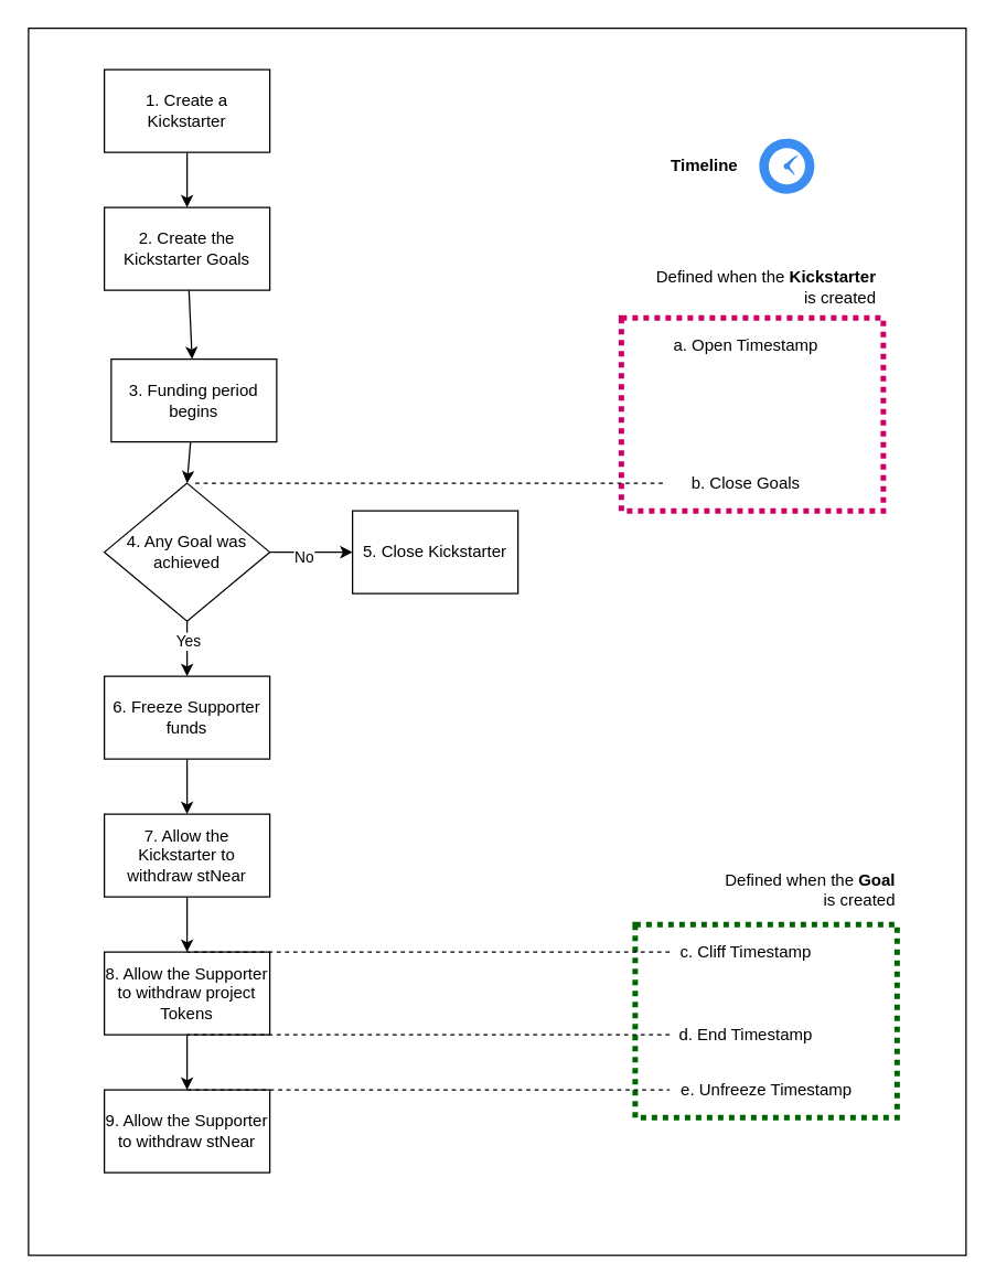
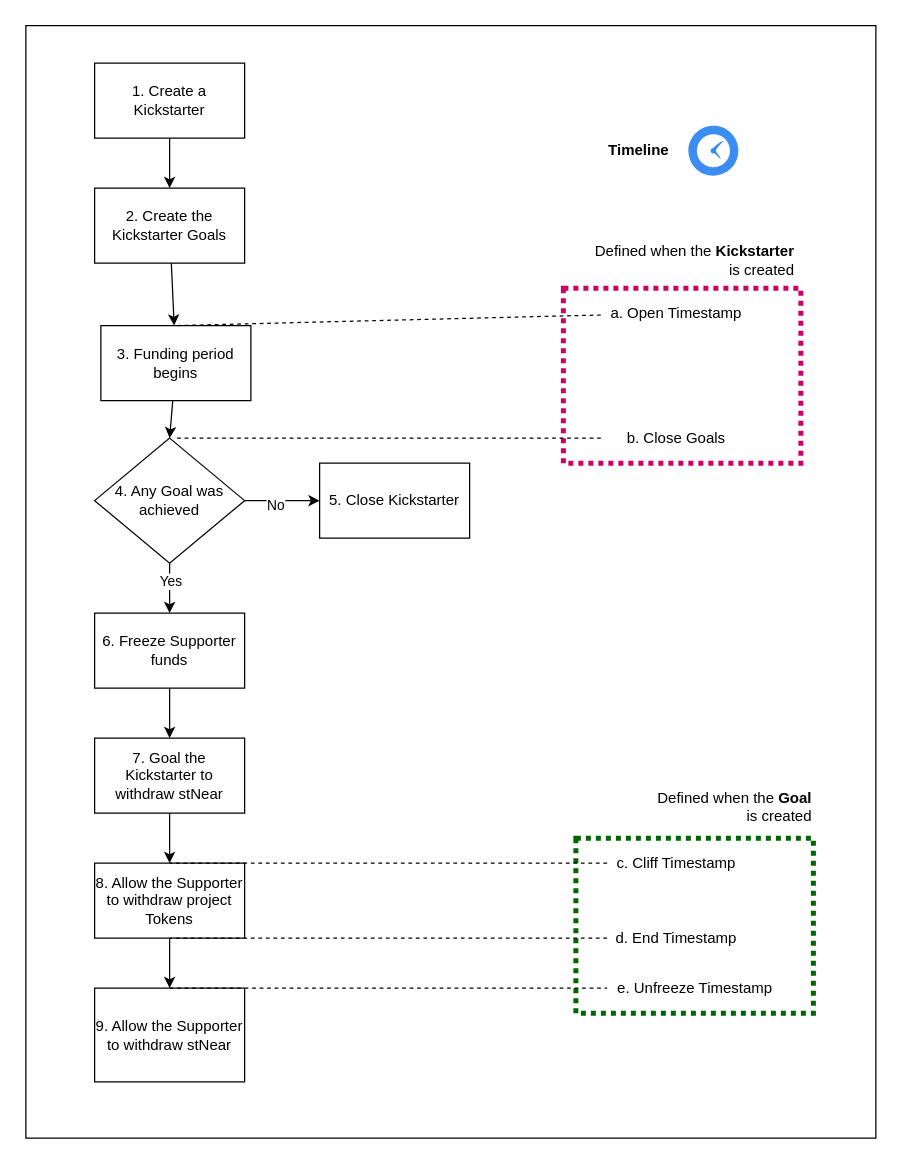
  <mxCell id="0" />
  <mxCell id="1" parent="0" />
  <mxCell id="2" value="" style="rounded=0;whiteSpace=wrap;html=1;fillColor=#FFFFFF;fontStyle=0" vertex="1" parent="1"><mxGeometry x="20" y="20" width="680" height="890" as="geometry" /></mxCell>
  <mxCell id="3" value="" style="whiteSpace=wrap;html=1;labelBackgroundColor=#FFFFFF;fontColor=#000000;strokeColor=#006600;fillColor=none;dashed=1;dashPattern=1 1;strokeWidth=4;" vertex="1" parent="1"><mxGeometry x="460" y="670" width="190" height="140" as="geometry" /></mxCell>
  <mxCell id="4" value="" style="whiteSpace=wrap;html=1;labelBackgroundColor=#FFFFFF;fontColor=#000000;strokeColor=#CC0066;fillColor=none;dashed=1;dashPattern=1 1;strokeWidth=4;" vertex="1" parent="1"><mxGeometry x="450" y="230" width="190" height="140" as="geometry" /></mxCell>
  <mxCell id="5" value="" style="edgeStyle=none;html=1;strokeColor=#000000;" edge="1" parent="1" source="6" target="8"><mxGeometry relative="1" as="geometry" /></mxCell>
  <mxCell id="6" value="&lt;font color=&quot;#000000&quot;&gt;1. Create a Kickstarter&lt;/font&gt;" style="whiteSpace=wrap;html=1;fillColor=#FFFFFF;strokeColor=#000000;" vertex="1" parent="1"><mxGeometry x="75" y="50" width="120" height="60" as="geometry" /></mxCell>
  <mxCell id="7" value="" style="edgeStyle=none;html=1;strokeColor=#000000;" edge="1" parent="1" source="8" target="10"><mxGeometry relative="1" as="geometry" /></mxCell>
  <mxCell id="8" value="&lt;font color=&quot;#000000&quot;&gt;2. Create the Kickstarter Goals&lt;/font&gt;" style="whiteSpace=wrap;html=1;fillColor=#FFFFFF;strokeColor=#000000;" vertex="1" parent="1"><mxGeometry x="75" y="150" width="120" height="60" as="geometry" /></mxCell>
  <mxCell id="9" value="" style="edgeStyle=none;html=1;strokeColor=#000000;entryX=0.5;entryY=0;entryDx=0;entryDy=0;" edge="1" parent="1" source="10" target="15"><mxGeometry relative="1" as="geometry"><mxPoint x="585" y="80" as="targetPoint" /></mxGeometry></mxCell>
  <mxCell id="10" value="&lt;font color=&quot;#000000&quot;&gt;3. Funding period begins&lt;/font&gt;" style="whiteSpace=wrap;html=1;fillColor=#FFFFFF;strokeColor=#000000;" vertex="1" parent="1"><mxGeometry x="80" y="260" width="120" height="60" as="geometry" /></mxCell>
  <mxCell id="11" value="" style="edgeStyle=none;html=1;fontColor=#000000;strokeColor=#000000;" edge="1" parent="1" source="15" target="17"><mxGeometry relative="1" as="geometry" /></mxCell>
  <mxCell id="12" value="&lt;span style=&quot;background-color: rgb(255 , 255 , 255)&quot;&gt;Yes&lt;/span&gt;" style="edgeLabel;html=1;align=center;verticalAlign=middle;resizable=0;points=[];fontColor=#000000;" vertex="1" connectable="0" parent="11"><mxGeometry x="-0.279" y="-1" relative="1" as="geometry"><mxPoint x="1" as="offset" /></mxGeometry></mxCell>
  <mxCell id="13" value="" style="edgeStyle=none;html=1;fontColor=#000000;strokeColor=#000000;" edge="1" parent="1" source="15" target="18"><mxGeometry relative="1" as="geometry" /></mxCell>
  <mxCell id="14" value="No" style="edgeLabel;html=1;align=center;verticalAlign=middle;resizable=0;points=[];fontColor=#000000;labelBackgroundColor=#FFFFFF;" vertex="1" connectable="0" parent="13"><mxGeometry x="-0.212" y="-3" relative="1" as="geometry"><mxPoint as="offset" /></mxGeometry></mxCell>
  <mxCell id="15" value="&lt;font color=&quot;#000000&quot;&gt;4. Any Goal was&lt;br&gt;achieved&lt;/font&gt;" style="rhombus;whiteSpace=wrap;html=1;fillColor=#FFFFFF;strokeColor=#000000;" vertex="1" parent="1"><mxGeometry x="75" y="350" width="120" height="100" as="geometry" /></mxCell>
  <mxCell id="16" value="" style="edgeStyle=none;html=1;fontColor=#000000;strokeColor=#000000;" edge="1" parent="1" source="17" target="20"><mxGeometry relative="1" as="geometry" /></mxCell>
  <mxCell id="17" value="&lt;font color=&quot;#000000&quot;&gt;6. Freeze Supporter funds&lt;/font&gt;" style="whiteSpace=wrap;html=1;fillColor=#FFFFFF;strokeColor=#000000;" vertex="1" parent="1"><mxGeometry x="75" y="490" width="120" height="60" as="geometry" /></mxCell>
  <mxCell id="18" value="&lt;font color=&quot;#000000&quot;&gt;5. Close Kickstarter&lt;/font&gt;" style="whiteSpace=wrap;html=1;fillColor=#FFFFFF;strokeColor=#000000;" vertex="1" parent="1"><mxGeometry x="255" y="370" width="120" height="60" as="geometry" /></mxCell>
  <mxCell id="19" value="" style="edgeStyle=none;html=1;fontColor=#000000;strokeColor=#000000;" edge="1" parent="1" source="20" target="22"><mxGeometry relative="1" as="geometry" /></mxCell>
- <mxCell id="20" value="&lt;font color=&quot;#000000&quot;&gt;7. Allow the Kickstarter to withdraw stNear&lt;/font&gt;" style="whiteSpace=wrap;html=1;fillColor=#FFFFFF;strokeColor=#000000;" vertex="1" parent="1"><mxGeometry x="75" y="590" width="120" height="60" as="geometry" /></mxCell>
+ <mxCell id="20" value="&lt;font color=&quot;#000000&quot;&gt;7. Goal the Kickstarter to withdraw stNear&lt;/font&gt;" style="whiteSpace=wrap;html=1;fillColor=#FFFFFF;strokeColor=#000000;" vertex="1" parent="1"><mxGeometry x="75" y="590" width="120" height="60" as="geometry" /></mxCell>
  <mxCell id="21" value="" style="edgeStyle=none;html=1;fontColor=#000000;strokeColor=#000000;" edge="1" parent="1" source="22" target="23"><mxGeometry relative="1" as="geometry" /></mxCell>
  <mxCell id="22" value="&lt;font color=&quot;#000000&quot;&gt;8. Allow the Supporter to withdraw project Tokens&lt;/font&gt;" style="whiteSpace=wrap;html=1;fillColor=#FFFFFF;strokeColor=#000000;" vertex="1" parent="1"><mxGeometry x="75" y="690" width="120" height="60" as="geometry" /></mxCell>
- <mxCell id="23" value="&lt;font color=&quot;#000000&quot;&gt;9. Allow the Supporter to withdraw stNear&lt;/font&gt;" style="whiteSpace=wrap;html=1;fillColor=#FFFFFF;strokeColor=#000000;" vertex="1" parent="1"><mxGeometry x="75" y="790" width="120" height="60" as="geometry" /></mxCell>
+ <mxCell id="23" value="&lt;font color=&quot;#000000&quot;&gt;9. Allow the Supporter to withdraw stNear&lt;/font&gt;" style="whiteSpace=wrap;html=1;fillColor=#FFFFFF;strokeColor=#000000;" vertex="1" parent="1"><mxGeometry x="75" y="790" width="120" height="75" as="geometry" /></mxCell>
  <mxCell id="24" value="&lt;b&gt;Timeline&lt;/b&gt;" style="text;html=1;resizable=0;autosize=1;align=center;verticalAlign=middle;points=[];fillColor=none;strokeColor=none;rounded=0;labelBackgroundColor=#FFFFFF;fontColor=#000000;" vertex="1" parent="1"><mxGeometry x="480" y="110" width="60" height="20" as="geometry" /></mxCell>
  <mxCell id="25" value="" style="sketch=0;html=1;aspect=fixed;strokeColor=none;shadow=0;align=center;verticalAlign=top;fillColor=#3B8DF1;shape=mxgraph.gcp2.clock;labelBackgroundColor=#FFFFFF;fontColor=#000000;" vertex="1" parent="1"><mxGeometry x="550" y="100" width="40" height="40" as="geometry" /></mxCell>
+ <mxCell id="26" value="" style="edgeStyle=none;html=1;fontColor=#000000;strokeColor=#000000;entryX=0.5;entryY=0;entryDx=0;entryDy=0;dashed=1;endArrow=none;endFill=0;" edge="1" parent="1" source="27" target="10"><mxGeometry relative="1" as="geometry" /></mxCell>
  <mxCell id="27" value="a. Open Timestamp" style="text;html=1;resizable=0;autosize=1;align=center;verticalAlign=middle;points=[];fillColor=none;strokeColor=none;rounded=0;labelBackgroundColor=#FFFFFF;fontColor=#000000;" vertex="1" parent="1"><mxGeometry x="480" y="240" width="120" height="20" as="geometry" /></mxCell>
  <mxCell id="28" value="" style="edgeStyle=none;html=1;dashed=1;fontColor=#000000;endArrow=none;endFill=0;strokeColor=#000000;" edge="1" parent="1" source="29"><mxGeometry relative="1" as="geometry"><mxPoint x="140" y="350" as="targetPoint" /></mxGeometry></mxCell>
  <mxCell id="29" value="b. Close Goals" style="text;html=1;resizable=0;autosize=1;align=center;verticalAlign=middle;points=[];fillColor=none;strokeColor=none;rounded=0;labelBackgroundColor=#FFFFFF;fontColor=#000000;" vertex="1" parent="1"><mxGeometry x="480" y="340" width="120" height="20" as="geometry" /></mxCell>
  <mxCell id="30" value="" style="edgeStyle=none;html=1;dashed=1;fontColor=#000000;endArrow=none;endFill=0;strokeColor=#000000;entryX=0.5;entryY=0;entryDx=0;entryDy=0;" edge="1" parent="1" source="31" target="22"><mxGeometry relative="1" as="geometry" /></mxCell>
  <mxCell id="31" value="c. Cliff Timestamp" style="text;html=1;resizable=0;autosize=1;align=center;verticalAlign=middle;points=[];fillColor=none;strokeColor=none;rounded=0;labelBackgroundColor=#FFFFFF;fontColor=#000000;" vertex="1" parent="1"><mxGeometry x="485" y="680" width="110" height="20" as="geometry" /></mxCell>
  <mxCell id="32" value="" style="edgeStyle=none;html=1;dashed=1;fontColor=#000000;endArrow=none;endFill=0;strokeColor=#000000;entryX=0.5;entryY=1;entryDx=0;entryDy=0;" edge="1" parent="1" source="34" target="22"><mxGeometry relative="1" as="geometry"><mxPoint x="405" y="800" as="targetPoint" /></mxGeometry></mxCell>
  <mxCell id="33" value="" style="edgeStyle=none;html=1;dashed=1;fontColor=#000000;endArrow=none;endFill=0;strokeColor=#000000;exitX=0.5;exitY=0;exitDx=0;exitDy=0;" edge="1" parent="1" source="23" target="35"><mxGeometry relative="1" as="geometry" /></mxCell>
  <mxCell id="34" value="d. End Timestamp" style="text;html=1;resizable=0;autosize=1;align=center;verticalAlign=middle;points=[];fillColor=none;strokeColor=none;rounded=0;labelBackgroundColor=#FFFFFF;fontColor=#000000;" vertex="1" parent="1"><mxGeometry x="485" y="740" width="110" height="20" as="geometry" /></mxCell>
  <mxCell id="35" value="e. Unfreeze Timestamp" style="text;html=1;resizable=0;autosize=1;align=center;verticalAlign=middle;points=[];fillColor=none;strokeColor=none;rounded=0;labelBackgroundColor=#FFFFFF;fontColor=#000000;" vertex="1" parent="1"><mxGeometry x="485" y="780" width="140" height="20" as="geometry" /></mxCell>
  <mxCell id="36" value="Defined when the &lt;b&gt;Kickstarter &lt;/b&gt;&lt;br&gt;is created" style="text;html=1;resizable=0;autosize=1;align=right;verticalAlign=middle;points=[];fillColor=none;strokeColor=none;rounded=0;dashed=1;dashPattern=1 1;labelBackgroundColor=#FFFFFF;fontColor=#000000;" vertex="1" parent="1"><mxGeometry x="466" y="193" width="170" height="30" as="geometry" /></mxCell>
  <mxCell id="37" value="Defined when the &lt;b&gt;Goal&lt;/b&gt;&lt;br&gt;is created" style="text;html=1;resizable=0;autosize=1;align=right;verticalAlign=middle;points=[];fillColor=none;strokeColor=none;rounded=0;dashed=1;dashPattern=1 1;labelBackgroundColor=#FFFFFF;fontColor=#000000;" vertex="1" parent="1"><mxGeometry x="510" y="630" width="140" height="30" as="geometry" /></mxCell>
